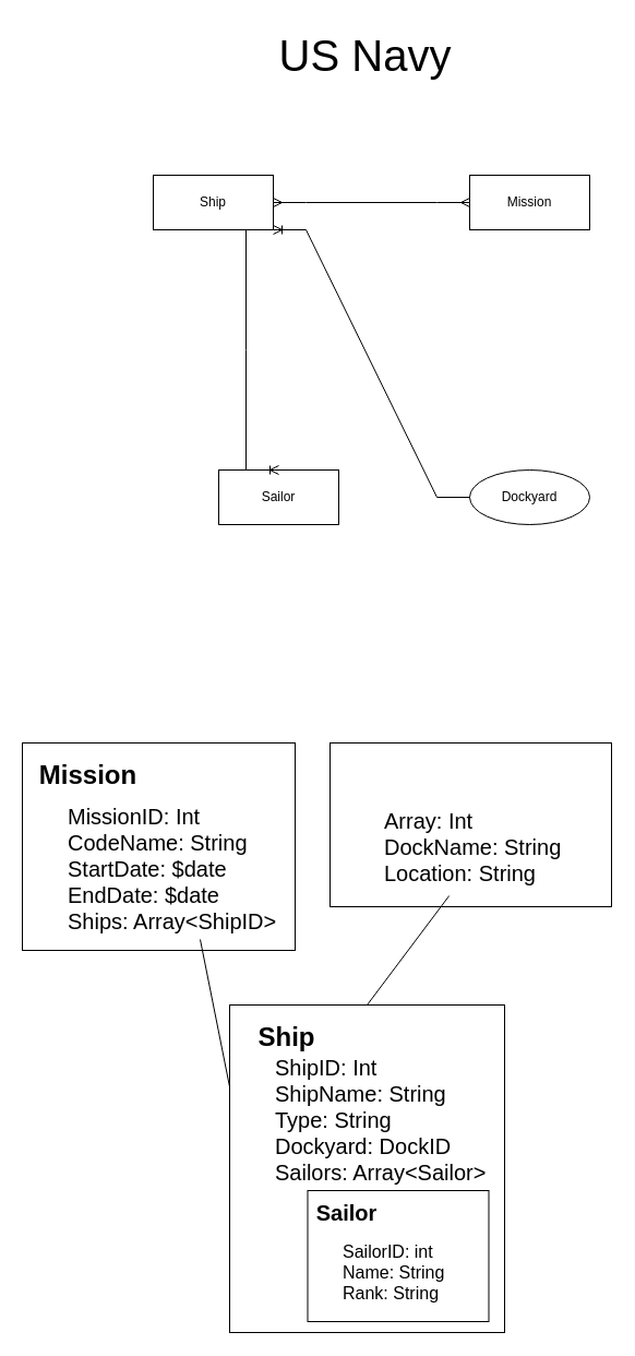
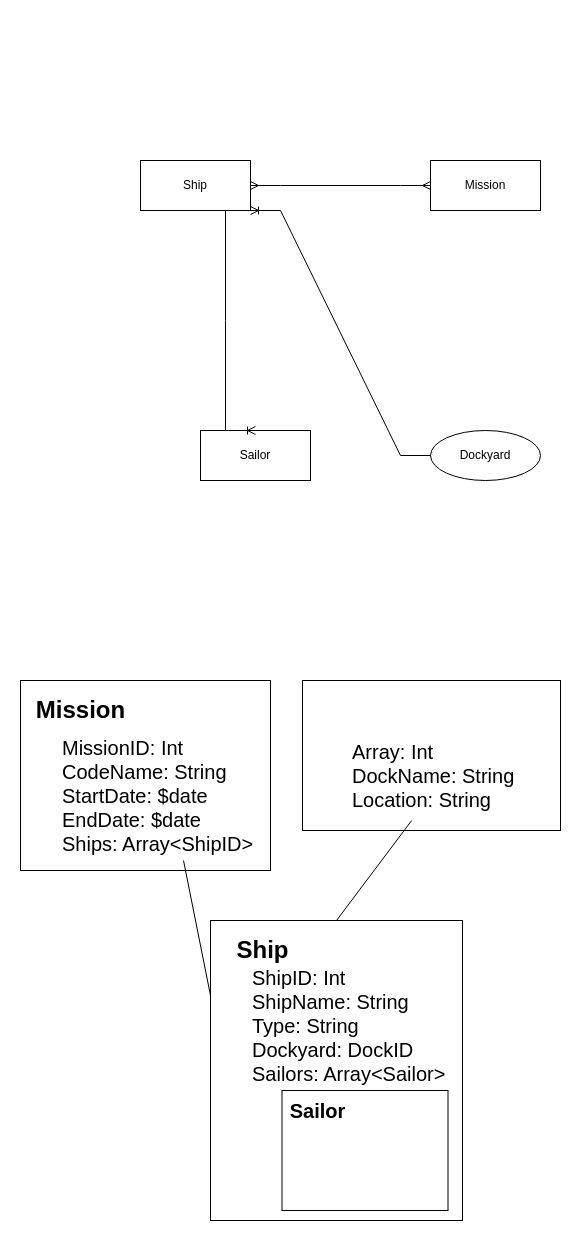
  <mxCell id="0" />
  <mxCell id="1" parent="0" />
  <mxCell id="2" value="Ship" style="html=1;whiteSpace=wrap;" parent="1" vertex="1"><mxGeometry x="140" y="160" width="110" height="50" as="geometry" /></mxCell>
- <mxCell id="3" value="&lt;font style=&quot;font-size: 40px;&quot;&gt;US Navy&lt;br&gt;&lt;/font&gt;" style="text;html=1;align=center;verticalAlign=middle;resizable=0;points=[];autosize=1;strokeColor=none;fillColor=none;" parent="1" vertex="1"><mxGeometry x="244" y="20" width="180" height="60" as="geometry" /></mxCell>
  <mxCell id="4" value="Sailor" style="html=1;whiteSpace=wrap;" parent="1" vertex="1"><mxGeometry x="200" y="430" width="110" height="50" as="geometry" /></mxCell>
  <mxCell id="5" value="Mission" style="html=1;whiteSpace=wrap;" parent="1" vertex="1"><mxGeometry x="430" y="160" width="110" height="50" as="geometry" /></mxCell>
  <mxCell id="6" value="Dockyard" style="ellipse;html=1;whiteSpace=wrap;" parent="1" vertex="1"><mxGeometry x="430" y="430" width="110" height="50" as="geometry" /></mxCell>
  <mxCell id="7" value="" style="edgeStyle=entityRelationEdgeStyle;fontSize=12;html=1;endArrow=ERoneToMany;rounded=0;exitX=0;exitY=0.5;exitDx=0;exitDy=0;entryX=1;entryY=1;entryDx=0;entryDy=0;" parent="1" source="6" target="2" edge="1"><mxGeometry width="100" height="100" relative="1" as="geometry"><mxPoint x="280" y="380" as="sourcePoint" /><mxPoint x="380" y="280" as="targetPoint" /></mxGeometry></mxCell>
  <mxCell id="8" value="" style="edgeStyle=entityRelationEdgeStyle;fontSize=12;html=1;endArrow=ERoneToMany;rounded=0;exitX=0.5;exitY=1;exitDx=0;exitDy=0;entryX=0.5;entryY=0;entryDx=0;entryDy=0;" parent="1" source="2" target="4" edge="1"><mxGeometry width="100" height="100" relative="1" as="geometry"><mxPoint x="50" y="220" as="sourcePoint" /><mxPoint x="50" y="440" as="targetPoint" /><Array as="points"><mxPoint x="65" y="330" /><mxPoint x="50" y="390" /></Array></mxGeometry></mxCell>
  <mxCell id="9" value="" style="rounded=0;whiteSpace=wrap;html=1;" parent="1" vertex="1"><mxGeometry x="20" y="680" width="250" height="190" as="geometry" /></mxCell>
  <mxCell id="10" value="&lt;b&gt;&lt;font style=&quot;font-size: 24px;&quot;&gt;Mission&lt;br&gt;&lt;/font&gt;&lt;/b&gt;" style="text;html=1;align=center;verticalAlign=middle;resizable=0;points=[];autosize=1;strokeColor=none;fillColor=none;" parent="1" vertex="1"><mxGeometry x="25" y="690" width="110" height="40" as="geometry" /></mxCell>
  <mxCell id="11" value="&lt;div align=&quot;left&quot;&gt;&lt;font style=&quot;font-size: 20px;&quot;&gt;MissionID: Int&lt;/font&gt;&lt;br&gt;&lt;font style=&quot;font-size: 20px;&quot;&gt;CodeName: String&lt;/font&gt;&lt;br&gt;&lt;font style=&quot;font-size: 20px;&quot;&gt;StartDate: $date&lt;/font&gt;&lt;br&gt;&lt;font style=&quot;font-size: 20px;&quot;&gt;EndDate: $date&lt;/font&gt;&lt;br&gt;&lt;font style=&quot;font-size: 20px;&quot;&gt;Ships: Array&amp;lt;ShipID&amp;gt;&lt;/font&gt;&lt;br&gt;&lt;/div&gt;" style="text;html=1;align=left;verticalAlign=middle;resizable=0;points=[];autosize=1;strokeColor=none;fillColor=none;" parent="1" vertex="1"><mxGeometry x="60" y="730" width="220" height="130" as="geometry" /></mxCell>
  <mxCell id="12" value="" style="rounded=0;whiteSpace=wrap;html=1;" parent="1" vertex="1"><mxGeometry x="302" y="680" width="258" height="150" as="geometry" /></mxCell>
  <mxCell id="13" value="&lt;div align=&quot;left&quot;&gt;&lt;font style=&quot;font-size: 20px;&quot;&gt;Array: Int&lt;/font&gt;&lt;br&gt;&lt;font style=&quot;font-size: 20px;&quot;&gt;DockName: String&lt;/font&gt;&lt;br&gt;&lt;font style=&quot;font-size: 20px;&quot;&gt;Location: String&lt;/font&gt;&lt;br&gt;&lt;/div&gt;" style="text;html=1;align=left;verticalAlign=middle;resizable=0;points=[];autosize=1;strokeColor=none;fillColor=none;" parent="1" vertex="1"><mxGeometry x="350" y="730" width="190" height="90" as="geometry" /></mxCell>
  <mxCell id="14" value="" style="rounded=0;whiteSpace=wrap;html=1;" parent="1" vertex="1"><mxGeometry x="210" y="920" width="252" height="300" as="geometry" /></mxCell>
  <mxCell id="15" value="&lt;font style=&quot;font-size: 24px;&quot;&gt;&lt;b&gt;Ship&lt;/b&gt;&lt;/font&gt;" style="text;html=1;align=center;verticalAlign=middle;resizable=0;points=[];autosize=1;strokeColor=none;fillColor=none;" parent="1" vertex="1"><mxGeometry x="222" y="930" width="80" height="40" as="geometry" /></mxCell>
  <mxCell id="16" value="&lt;div align=&quot;left&quot;&gt;&lt;font style=&quot;font-size: 20px;&quot;&gt;ShipID: Int&lt;/font&gt;&lt;br&gt;&lt;font style=&quot;font-size: 20px;&quot;&gt;ShipName: String&lt;/font&gt;&lt;br&gt;&lt;font style=&quot;font-size: 20px;&quot;&gt;Type: String&lt;/font&gt;&lt;/div&gt;&lt;div style=&quot;font-size: 20px;&quot; align=&quot;left&quot;&gt;Dockyard: DockID&lt;br&gt;&lt;font style=&quot;font-size: 20px;&quot;&gt;Sailors: Array&amp;lt;Sailor&amp;gt;&lt;/font&gt;&lt;br&gt;&lt;/div&gt;" style="text;html=1;align=left;verticalAlign=middle;resizable=0;points=[];autosize=1;strokeColor=none;fillColor=none;" parent="1" vertex="1"><mxGeometry x="250" y="960" width="220" height="130" as="geometry" /></mxCell>
  <mxCell id="17" value="" style="rounded=0;whiteSpace=wrap;html=1;" parent="1" vertex="1"><mxGeometry x="281.5" y="1090" width="166" height="120" as="geometry" /></mxCell>
  <mxCell id="18" value="&lt;font style=&quot;font-size: 20px;&quot;&gt;&lt;b&gt;Sailor&lt;/b&gt;&lt;/font&gt;" style="text;html=1;align=center;verticalAlign=middle;resizable=0;points=[];autosize=1;strokeColor=none;fillColor=none;" parent="1" vertex="1"><mxGeometry x="276.5" y="1090" width="80" height="40" as="geometry" /></mxCell>
- <mxCell id="19" value="&lt;div align=&quot;left&quot;&gt;&lt;font style=&quot;font-size: 16px;&quot;&gt;SailorID: int&lt;/font&gt;&lt;br&gt;&lt;font style=&quot;font-size: 16px;&quot;&gt;Name: String&lt;/font&gt;&lt;br&gt;&lt;font style=&quot;font-size: 16px;&quot;&gt;Rank: String&lt;/font&gt;&lt;br&gt;&lt;/div&gt;" style="text;html=1;align=left;verticalAlign=middle;resizable=0;points=[];autosize=1;strokeColor=none;fillColor=none;" parent="1" vertex="1"><mxGeometry x="311.5" y="1130" width="120" height="70" as="geometry" /></mxCell>
  <mxCell id="20" value="" style="endArrow=none;html=1;rounded=0;entryX=0;entryY=0.25;entryDx=0;entryDy=0;" parent="1" source="11" target="14" edge="1"><mxGeometry width="50" height="50" relative="1" as="geometry"><mxPoint x="260" y="890" as="sourcePoint" /><mxPoint x="470" y="840" as="targetPoint" /></mxGeometry></mxCell>
  <mxCell id="21" value="" style="endArrow=none;html=1;rounded=0;exitX=0.5;exitY=0;exitDx=0;exitDy=0;" parent="1" source="14" target="13" edge="1"><mxGeometry width="50" height="50" relative="1" as="geometry"><mxPoint x="420" y="1030" as="sourcePoint" /><mxPoint x="420" y="960" as="targetPoint" /></mxGeometry></mxCell>
  <mxCell id="22" value="" style="edgeStyle=entityRelationEdgeStyle;fontSize=12;html=1;endArrow=ERmany;startArrow=ERmany;rounded=0;exitX=1;exitY=0.5;exitDx=0;exitDy=0;entryX=0;entryY=0.5;entryDx=0;entryDy=0;" edge="1" parent="1" source="2" target="5"><mxGeometry width="100" height="100" relative="1" as="geometry"><mxPoint x="280" y="450" as="sourcePoint" /><mxPoint x="380" y="350" as="targetPoint" /></mxGeometry></mxCell>
